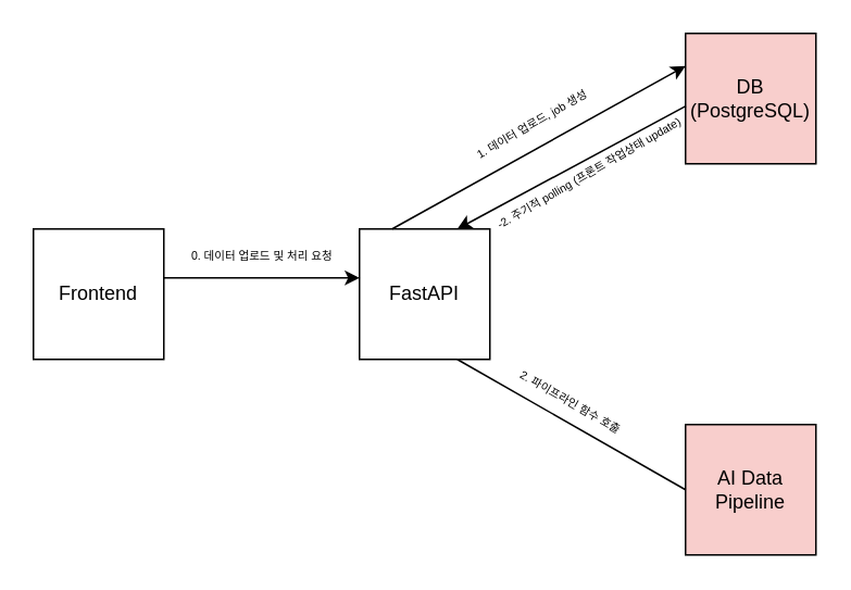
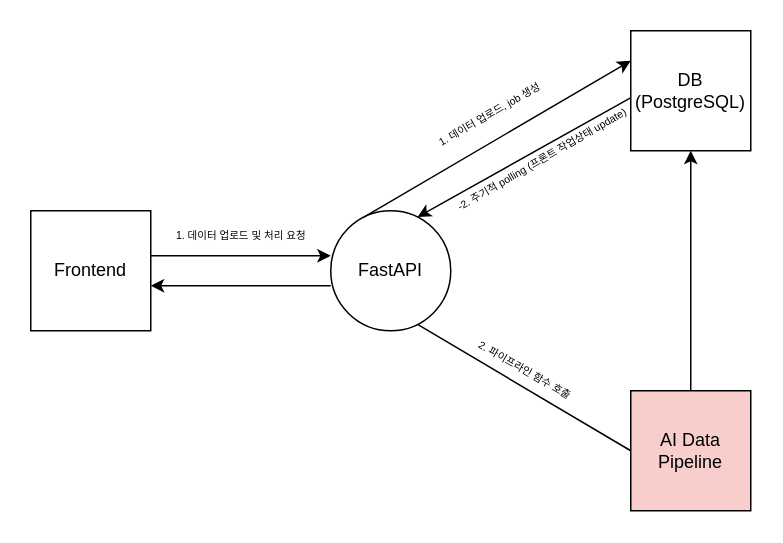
  <mxCell id="0" />
  <mxCell id="1" parent="0" />
- <mxCell id="2" value="FastAPI" style="rounded=0;whiteSpace=wrap;html=1;" vertex="1" parent="1"><mxGeometry x="220" y="140" width="80" height="80" as="geometry" /></mxCell>
- <mxCell id="3" value="DB (PostgreSQL)" style="rounded=0;whiteSpace=wrap;html=1;fillColor=#f8cecc;" vertex="1" parent="1"><mxGeometry x="420" y="20" width="80" height="80" as="geometry" /></mxCell>
+ <mxCell id="2" value="FastAPI" style="ellipse;whiteSpace=wrap;html=1;" vertex="1" parent="1"><mxGeometry x="220" y="140" width="80" height="80" as="geometry" /></mxCell>
+ <mxCell id="3" value="DB (PostgreSQL)" style="rounded=0;whiteSpace=wrap;html=1;" vertex="1" parent="1"><mxGeometry x="420" y="20" width="80" height="80" as="geometry" /></mxCell>
  <mxCell id="4" value="AI Data Pipeline" style="rounded=0;whiteSpace=wrap;html=1;fillColor=#f8cecc;" vertex="1" parent="1"><mxGeometry x="420" y="260" width="80" height="80" as="geometry" /></mxCell>
  <mxCell id="5" value="" style="endArrow=classic;html=1;rounded=0;entryX=0;entryY=0.25;entryDx=0;entryDy=0;exitX=0.25;exitY=0;exitDx=0;exitDy=0;" edge="1" parent="1" source="2" target="3"><mxGeometry width="50" height="50" relative="1" as="geometry"><mxPoint x="260" y="140" as="sourcePoint" /><mxPoint x="310" y="90" as="targetPoint" /></mxGeometry></mxCell>
  <mxCell id="6" value="" style="endArrow=classic;html=1;rounded=0;entryX=0.75;entryY=0;entryDx=0;entryDy=0;exitX=0.002;exitY=0.557;exitDx=0;exitDy=0;exitPerimeter=0;" edge="1" parent="1" source="3" target="2"><mxGeometry width="50" height="50" relative="1" as="geometry"><mxPoint x="410" y="70" as="sourcePoint" /><mxPoint x="450" y="170" as="targetPoint" /></mxGeometry></mxCell>
  <mxCell id="7" value="" style="endArrow=none;html=1;rounded=0;entryX=0;entryY=0.5;entryDx=0;entryDy=0;exitX=0.75;exitY=1;exitDx=0;exitDy=0;" edge="1" parent="1" source="2" target="4"><mxGeometry width="50" height="50" relative="1" as="geometry"><mxPoint x="340" y="240" as="sourcePoint" /><mxPoint x="380" y="240" as="targetPoint" /></mxGeometry></mxCell>
  <mxCell id="8" value="&lt;font style=&quot;font-size: 7px;&quot;&gt;-2. 주기적 polling (프론트 작업상태 update)&lt;/font&gt;" style="text;html=1;align=center;verticalAlign=middle;resizable=0;points=[];autosize=1;strokeColor=none;fillColor=none;rotation=-30;" vertex="1" parent="1"><mxGeometry x="285" y="90" width="150" height="30" as="geometry" /></mxCell>
  <mxCell id="9" value="&lt;span style=&quot;font-size: 7px;&quot;&gt;1. 데이터 업로드, job 생성&lt;/span&gt;" style="text;html=1;align=center;verticalAlign=middle;resizable=0;points=[];autosize=1;strokeColor=none;fillColor=none;rotation=-30;" vertex="1" parent="1"><mxGeometry x="275.002" y="60" width="100" height="30" as="geometry" /></mxCell>
  <mxCell id="10" value="&lt;span style=&quot;font-size: 7px;&quot;&gt;2. 파이프라인 함수 호출&lt;/span&gt;" style="text;html=1;align=center;verticalAlign=middle;resizable=0;points=[];autosize=1;strokeColor=none;fillColor=none;rotation=30;" vertex="1" parent="1"><mxGeometry x="305" y="230" width="90" height="30" as="geometry" /></mxCell>
  <mxCell id="11" value="Frontend" style="rounded=0;whiteSpace=wrap;html=1;" vertex="1" parent="1"><mxGeometry x="20" y="140" width="80" height="80" as="geometry" /></mxCell>
- <mxCell id="12" value="&lt;font style=&quot;font-size: 7px;&quot;&gt;0. 데이터 업로드 및 처리 요청&lt;/font&gt;" style="text;html=1;align=center;verticalAlign=middle;resizable=0;points=[];autosize=1;strokeColor=none;fillColor=none;" vertex="1" parent="1"><mxGeometry x="105" y="140" width="110" height="30" as="geometry" /></mxCell>
+ <mxCell id="12" value="&lt;font style=&quot;font-size: 7px;&quot;&gt;1. 데이터 업로드 및 처리 요청&lt;/font&gt;" style="text;html=1;align=center;verticalAlign=middle;resizable=0;points=[];autosize=1;strokeColor=none;fillColor=none;" vertex="1" parent="1"><mxGeometry x="105" y="140" width="110" height="30" as="geometry" /></mxCell>
  <mxCell id="13" value="" style="endArrow=classic;html=1;rounded=0;entryX=0;entryY=0.375;entryDx=0;entryDy=0;entryPerimeter=0;" edge="1" parent="1" target="2"><mxGeometry width="50" height="50" relative="1" as="geometry"><mxPoint x="100" y="170" as="sourcePoint" /><mxPoint x="200" y="170" as="targetPoint" /></mxGeometry></mxCell>
+ <mxCell id="14" value="" style="endArrow=classic;html=1;rounded=0;exitX=0;exitY=0.625;exitDx=0;exitDy=0;exitPerimeter=0;entryX=1;entryY=0.625;entryDx=0;entryDy=0;entryPerimeter=0;" edge="1" parent="1" source="2" target="11"><mxGeometry width="50" height="50" relative="1" as="geometry"><mxPoint x="130" y="210" as="sourcePoint" /><mxPoint x="110" y="190" as="targetPoint" /></mxGeometry></mxCell>
+ <mxCell id="15" value="" style="endArrow=classic;html=1;rounded=0;entryX=0.5;entryY=1;entryDx=0;entryDy=0;exitX=0.5;exitY=0;exitDx=0;exitDy=0;" edge="1" parent="1" source="4" target="3"><mxGeometry width="50" height="50" relative="1" as="geometry"><mxPoint x="260" y="200" as="sourcePoint" /><mxPoint x="310" y="150" as="targetPoint" /></mxGeometry></mxCell>
